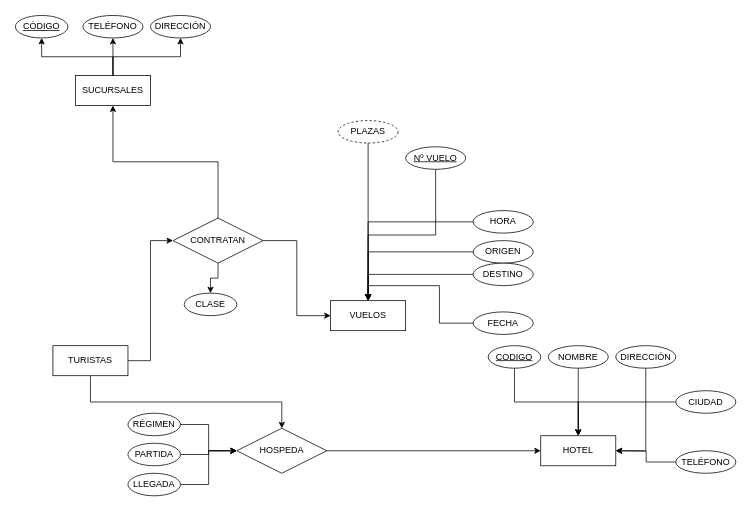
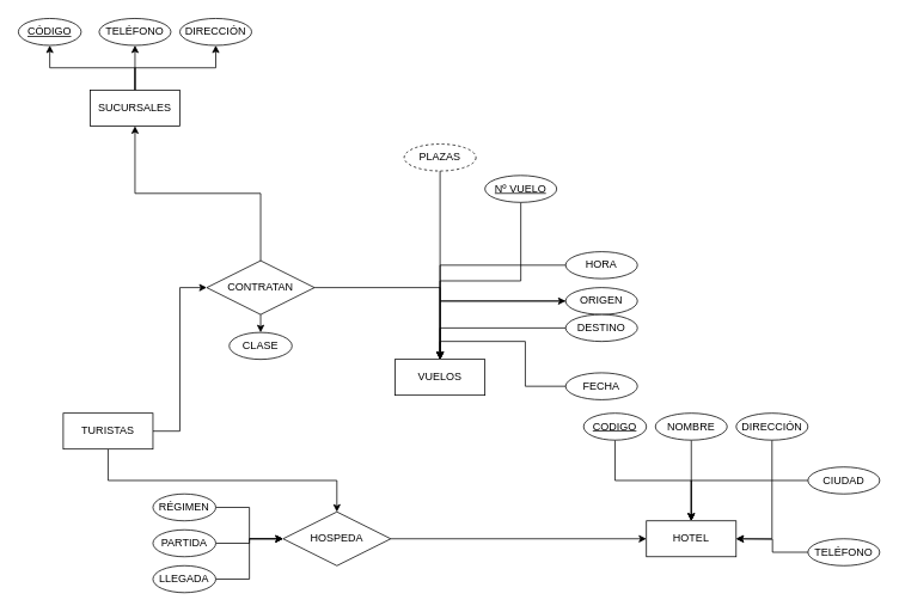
  <mxCell id="0" />
  <mxCell id="1" parent="0" />
  <mxCell id="2" style="edgeStyle=orthogonalEdgeStyle;rounded=0;orthogonalLoop=1;jettySize=auto;html=1;exitX=0.5;exitY=0;exitDx=0;exitDy=0;entryX=0.5;entryY=1;entryDx=0;entryDy=0;" edge="1" parent="1" source="5" target="7"><mxGeometry relative="1" as="geometry" /></mxCell>
  <mxCell id="3" style="edgeStyle=orthogonalEdgeStyle;rounded=0;orthogonalLoop=1;jettySize=auto;html=1;exitX=0.5;exitY=0;exitDx=0;exitDy=0;entryX=0.5;entryY=1;entryDx=0;entryDy=0;" edge="1" parent="1" source="5" target="8"><mxGeometry relative="1" as="geometry" /></mxCell>
  <mxCell id="4" style="edgeStyle=orthogonalEdgeStyle;rounded=0;orthogonalLoop=1;jettySize=auto;html=1;exitX=0.5;exitY=0;exitDx=0;exitDy=0;entryX=0.5;entryY=1;entryDx=0;entryDy=0;" edge="1" parent="1" source="5" target="6"><mxGeometry relative="1" as="geometry" /></mxCell>
  <mxCell id="5" value="SUCURSALES" style="whiteSpace=wrap;html=1;align=center;" vertex="1" parent="1"><mxGeometry x="100" y="100" width="100" height="40" as="geometry" /></mxCell>
  <mxCell id="6" value="DIRECCIÓN" style="ellipse;whiteSpace=wrap;html=1;align=center;" vertex="1" parent="1"><mxGeometry x="200" y="20" width="80" height="30" as="geometry" /></mxCell>
  <mxCell id="7" value="CÓDIGO" style="ellipse;whiteSpace=wrap;html=1;align=center;fontStyle=4;" vertex="1" parent="1"><mxGeometry x="20" y="20" width="70" height="30" as="geometry" /></mxCell>
  <mxCell id="8" value="TELÉFONO" style="ellipse;whiteSpace=wrap;html=1;align=center;" vertex="1" parent="1"><mxGeometry x="110" y="20" width="80" height="30" as="geometry" /></mxCell>
  <mxCell id="9" value="HOTEL" style="whiteSpace=wrap;html=1;align=center;" vertex="1" parent="1"><mxGeometry x="720" y="580" width="100" height="40" as="geometry" /></mxCell>
  <mxCell id="10" style="edgeStyle=orthogonalEdgeStyle;rounded=0;orthogonalLoop=1;jettySize=auto;html=1;exitX=0.5;exitY=1;exitDx=0;exitDy=0;entryX=0.5;entryY=0;entryDx=0;entryDy=0;" edge="1" parent="1" source="11" target="9"><mxGeometry relative="1" as="geometry" /></mxCell>
  <mxCell id="11" value="CODIGO" style="ellipse;whiteSpace=wrap;html=1;align=center;fontStyle=4;" vertex="1" parent="1"><mxGeometry x="650" y="460" width="70" height="30" as="geometry" /></mxCell>
  <mxCell id="12" style="edgeStyle=orthogonalEdgeStyle;rounded=0;orthogonalLoop=1;jettySize=auto;html=1;exitX=0;exitY=0.5;exitDx=0;exitDy=0;" edge="1" parent="1" source="13"><mxGeometry relative="1" as="geometry"><mxPoint x="820" y="600" as="targetPoint" /></mxGeometry></mxCell>
  <mxCell id="13" value="TELÉFONO" style="ellipse;whiteSpace=wrap;html=1;align=center;" vertex="1" parent="1"><mxGeometry x="900" y="600" width="80" height="30" as="geometry" /></mxCell>
  <mxCell id="14" style="edgeStyle=orthogonalEdgeStyle;rounded=0;orthogonalLoop=1;jettySize=auto;html=1;exitX=0;exitY=0.5;exitDx=0;exitDy=0;entryX=1;entryY=0.5;entryDx=0;entryDy=0;" edge="1" parent="1" source="15" target="9"><mxGeometry relative="1" as="geometry" /></mxCell>
  <mxCell id="15" value="CIUDAD" style="ellipse;whiteSpace=wrap;html=1;align=center;" vertex="1" parent="1"><mxGeometry x="900" y="520" width="80" height="30" as="geometry" /></mxCell>
  <mxCell id="16" style="edgeStyle=orthogonalEdgeStyle;rounded=0;orthogonalLoop=1;jettySize=auto;html=1;exitX=0.5;exitY=1;exitDx=0;exitDy=0;entryX=0.5;entryY=0;entryDx=0;entryDy=0;" edge="1" parent="1" source="17" target="9"><mxGeometry relative="1" as="geometry" /></mxCell>
  <mxCell id="17" value="NOMBRE" style="ellipse;whiteSpace=wrap;html=1;align=center;" vertex="1" parent="1"><mxGeometry x="730" y="460" width="80" height="30" as="geometry" /></mxCell>
  <mxCell id="18" style="edgeStyle=orthogonalEdgeStyle;rounded=0;orthogonalLoop=1;jettySize=auto;html=1;exitX=0.5;exitY=1;exitDx=0;exitDy=0;entryX=0.5;entryY=0;entryDx=0;entryDy=0;" edge="1" parent="1" source="19" target="9"><mxGeometry relative="1" as="geometry" /></mxCell>
  <mxCell id="19" value="DIRECCIÓN" style="ellipse;whiteSpace=wrap;html=1;align=center;" vertex="1" parent="1"><mxGeometry x="820" y="460" width="80" height="30" as="geometry" /></mxCell>
  <mxCell id="20" style="edgeStyle=orthogonalEdgeStyle;rounded=0;orthogonalLoop=1;jettySize=auto;html=1;exitX=0.5;exitY=0;exitDx=0;exitDy=0;entryX=0.5;entryY=1;entryDx=0;entryDy=0;" edge="1" parent="1" source="23" target="5"><mxGeometry relative="1" as="geometry" /></mxCell>
- <mxCell id="21" style="edgeStyle=orthogonalEdgeStyle;rounded=0;orthogonalLoop=1;jettySize=auto;html=1;exitX=1;exitY=0.5;exitDx=0;exitDy=0;entryX=0;entryY=0.5;entryDx=0;entryDy=0;" edge="1" parent="1" source="23" target="24"><mxGeometry relative="1" as="geometry" /></mxCell>
+ <mxCell id="21" style="edgeStyle=orthogonalEdgeStyle;rounded=0;orthogonalLoop=1;jettySize=auto;html=1;exitX=1;exitY=0.5;exitDx=0;exitDy=0;" edge="1" parent="1" source="23" target="38"><mxGeometry relative="1" as="geometry" /></mxCell>
  <mxCell id="22" style="edgeStyle=orthogonalEdgeStyle;rounded=0;orthogonalLoop=1;jettySize=auto;html=1;exitX=0.5;exitY=1;exitDx=0;exitDy=0;entryX=0.5;entryY=0;entryDx=0;entryDy=0;" edge="1" parent="1" source="23" target="28"><mxGeometry relative="1" as="geometry" /></mxCell>
  <mxCell id="23" value="CONTRATAN" style="shape=rhombus;perimeter=rhombusPerimeter;whiteSpace=wrap;html=1;align=center;" vertex="1" parent="1"><mxGeometry x="230" y="290" width="120" height="60" as="geometry" /></mxCell>
  <mxCell id="24" value="VUELOS" style="whiteSpace=wrap;html=1;align=center;" vertex="1" parent="1"><mxGeometry x="440" y="400" width="100" height="40" as="geometry" /></mxCell>
  <mxCell id="25" style="edgeStyle=orthogonalEdgeStyle;rounded=0;orthogonalLoop=1;jettySize=auto;html=1;exitX=1;exitY=0.5;exitDx=0;exitDy=0;entryX=0;entryY=0.5;entryDx=0;entryDy=0;" edge="1" parent="1" source="27" target="23"><mxGeometry relative="1" as="geometry" /></mxCell>
  <mxCell id="26" style="edgeStyle=orthogonalEdgeStyle;rounded=0;orthogonalLoop=1;jettySize=auto;html=1;exitX=0.5;exitY=1;exitDx=0;exitDy=0;entryX=0.5;entryY=0;entryDx=0;entryDy=0;" edge="1" parent="1" source="27" target="30"><mxGeometry relative="1" as="geometry" /></mxCell>
  <mxCell id="27" value="TURISTAS" style="whiteSpace=wrap;html=1;align=center;" vertex="1" parent="1"><mxGeometry x="70" y="460" width="100" height="40" as="geometry" /></mxCell>
- <mxCell id="28" value="CLASE" style="ellipse;whiteSpace=wrap;html=1;align=center;" vertex="1" parent="1"><mxGeometry x="245" y="390" width="70" height="30" as="geometry" /></mxCell>
+ <mxCell id="28" value="CLASE" style="ellipse;whiteSpace=wrap;html=1;align=center;" vertex="1" parent="1"><mxGeometry x="255" y="370" width="70" height="30" as="geometry" /></mxCell>
  <mxCell id="29" style="edgeStyle=orthogonalEdgeStyle;rounded=0;orthogonalLoop=1;jettySize=auto;html=1;exitX=1;exitY=0.5;exitDx=0;exitDy=0;entryX=0;entryY=0.5;entryDx=0;entryDy=0;" edge="1" parent="1" source="30" target="9"><mxGeometry relative="1" as="geometry" /></mxCell>
  <mxCell id="30" value="HOSPEDA" style="shape=rhombus;perimeter=rhombusPerimeter;whiteSpace=wrap;html=1;align=center;" vertex="1" parent="1"><mxGeometry x="315" y="570" width="120" height="60" as="geometry" /></mxCell>
  <mxCell id="31" style="edgeStyle=orthogonalEdgeStyle;rounded=0;orthogonalLoop=1;jettySize=auto;html=1;exitX=0.5;exitY=1;exitDx=0;exitDy=0;entryX=0.5;entryY=0;entryDx=0;entryDy=0;" edge="1" parent="1" source="32" target="24"><mxGeometry relative="1" as="geometry" /></mxCell>
  <mxCell id="32" value="Nº VUELO" style="ellipse;whiteSpace=wrap;html=1;align=center;fontStyle=4;" vertex="1" parent="1"><mxGeometry x="540" y="195" width="80" height="30" as="geometry" /></mxCell>
  <mxCell id="33" style="edgeStyle=orthogonalEdgeStyle;rounded=0;orthogonalLoop=1;jettySize=auto;html=1;exitX=0;exitY=0.5;exitDx=0;exitDy=0;entryX=0.5;entryY=0;entryDx=0;entryDy=0;" edge="1" parent="1" source="34" target="24"><mxGeometry relative="1" as="geometry" /></mxCell>
  <mxCell id="34" value="FECHA" style="ellipse;whiteSpace=wrap;html=1;align=center;" vertex="1" parent="1"><mxGeometry x="630" y="415" width="80" height="30" as="geometry" /></mxCell>
  <mxCell id="35" style="edgeStyle=orthogonalEdgeStyle;rounded=0;orthogonalLoop=1;jettySize=auto;html=1;exitX=0;exitY=0.5;exitDx=0;exitDy=0;entryX=0.5;entryY=0;entryDx=0;entryDy=0;" edge="1" parent="1" source="36" target="24"><mxGeometry relative="1" as="geometry" /></mxCell>
  <mxCell id="36" value="HORA" style="ellipse;whiteSpace=wrap;html=1;align=center;" vertex="1" parent="1"><mxGeometry x="630" y="280" width="80" height="30" as="geometry" /></mxCell>
  <mxCell id="37" style="edgeStyle=orthogonalEdgeStyle;rounded=0;orthogonalLoop=1;jettySize=auto;html=1;exitX=0;exitY=0.5;exitDx=0;exitDy=0;entryX=0.5;entryY=0;entryDx=0;entryDy=0;" edge="1" parent="1" source="38" target="24"><mxGeometry relative="1" as="geometry" /></mxCell>
  <mxCell id="38" value="ORIGEN" style="ellipse;whiteSpace=wrap;html=1;align=center;" vertex="1" parent="1"><mxGeometry x="630" y="320" width="80" height="30" as="geometry" /></mxCell>
  <mxCell id="39" style="edgeStyle=orthogonalEdgeStyle;rounded=0;orthogonalLoop=1;jettySize=auto;html=1;exitX=0;exitY=0.5;exitDx=0;exitDy=0;entryX=0.5;entryY=0;entryDx=0;entryDy=0;" edge="1" parent="1" source="40" target="24"><mxGeometry relative="1" as="geometry" /></mxCell>
  <mxCell id="40" value="DESTINO" style="ellipse;whiteSpace=wrap;html=1;align=center;" vertex="1" parent="1"><mxGeometry x="630" y="350" width="80" height="30" as="geometry" /></mxCell>
  <mxCell id="41" style="edgeStyle=orthogonalEdgeStyle;rounded=0;orthogonalLoop=1;jettySize=auto;html=1;exitX=0.5;exitY=1;exitDx=0;exitDy=0;entryX=0.5;entryY=0;entryDx=0;entryDy=0;" edge="1" parent="1" source="42" target="24"><mxGeometry relative="1" as="geometry" /></mxCell>
  <mxCell id="42" value="PLAZAS" style="ellipse;whiteSpace=wrap;html=1;align=center;dashed=1;" vertex="1" parent="1"><mxGeometry x="450" y="160" width="80" height="30" as="geometry" /></mxCell>
  <mxCell id="43" style="edgeStyle=orthogonalEdgeStyle;rounded=0;orthogonalLoop=1;jettySize=auto;html=1;exitX=1;exitY=0.5;exitDx=0;exitDy=0;entryX=0;entryY=0.5;entryDx=0;entryDy=0;" edge="1" parent="1" source="44" target="30"><mxGeometry relative="1" as="geometry" /></mxCell>
  <mxCell id="44" value="LLEGADA" style="ellipse;whiteSpace=wrap;html=1;align=center;" vertex="1" parent="1"><mxGeometry x="170" y="630" width="70" height="30" as="geometry" /></mxCell>
  <mxCell id="45" style="edgeStyle=orthogonalEdgeStyle;rounded=0;orthogonalLoop=1;jettySize=auto;html=1;exitX=1;exitY=0.5;exitDx=0;exitDy=0;entryX=0;entryY=0.5;entryDx=0;entryDy=0;" edge="1" parent="1" source="46" target="30"><mxGeometry relative="1" as="geometry" /></mxCell>
  <mxCell id="46" value="RÉGIMEN" style="ellipse;whiteSpace=wrap;html=1;align=center;" vertex="1" parent="1"><mxGeometry x="170" y="550" width="70" height="30" as="geometry" /></mxCell>
  <mxCell id="47" style="edgeStyle=orthogonalEdgeStyle;rounded=0;orthogonalLoop=1;jettySize=auto;html=1;exitX=1;exitY=0.5;exitDx=0;exitDy=0;entryX=0;entryY=0.5;entryDx=0;entryDy=0;" edge="1" parent="1" source="48" target="30"><mxGeometry relative="1" as="geometry" /></mxCell>
  <mxCell id="48" value="PARTIDA" style="ellipse;whiteSpace=wrap;html=1;align=center;" vertex="1" parent="1"><mxGeometry x="170" y="590" width="70" height="30" as="geometry" /></mxCell>
